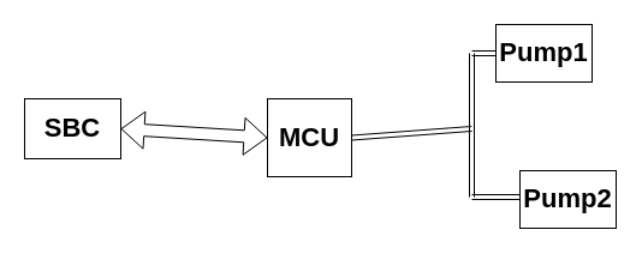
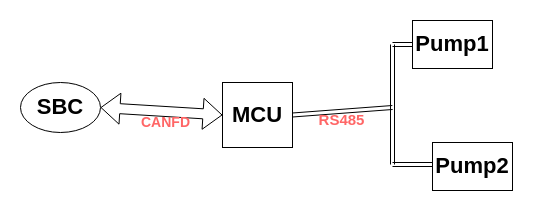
  <mxCell id="0" />
  <mxCell id="1" parent="0" />
- <mxCell id="2" value="&lt;font style=&quot;font-size: 22px;&quot;&gt;&lt;b&gt;SBC&lt;/b&gt;&lt;/font&gt;" style="rounded=0;whiteSpace=wrap;html=1;" vertex="1" parent="1"><mxGeometry x="20" y="82" width="80" height="50" as="geometry" /></mxCell>
+ <mxCell id="2" value="&lt;font style=&quot;font-size: 22px;&quot;&gt;&lt;b&gt;SBC&lt;/b&gt;&lt;/font&gt;" style="ellipse;whiteSpace=wrap;html=1;" vertex="1" parent="1"><mxGeometry x="20" y="82" width="80" height="50" as="geometry" /></mxCell>
  <mxCell id="3" value="&lt;font style=&quot;font-size: 22px;&quot;&gt;&lt;b&gt;MCU&lt;/b&gt;&lt;/font&gt;" style="rounded=0;whiteSpace=wrap;html=1;" vertex="1" parent="1"><mxGeometry x="222" y="82" width="70" height="65" as="geometry" /></mxCell>
  <mxCell id="4" value="&lt;font style=&quot;font-size: 22px;&quot;&gt;&lt;b&gt;Pump1&lt;/b&gt;&lt;/font&gt;" style="rounded=0;whiteSpace=wrap;html=1;" vertex="1" parent="1"><mxGeometry x="412" y="20" width="80" height="48" as="geometry" /></mxCell>
  <mxCell id="5" value="" style="shape=flexArrow;endArrow=classic;startArrow=classic;html=1;rounded=0;exitX=1;exitY=0.5;exitDx=0;exitDy=0;entryX=0;entryY=0.5;entryDx=0;entryDy=0;" edge="1" parent="1" source="2" target="3"><mxGeometry width="100" height="100" relative="1" as="geometry"><mxPoint x="122" y="172" as="sourcePoint" /><mxPoint x="222" y="172" as="targetPoint" /><Array as="points" /></mxGeometry></mxCell>
+ <mxCell id="6" value="&lt;b&gt;&lt;font color=&quot;#ff6666&quot; style=&quot;font-size: 14px;&quot;&gt;CANFD&lt;/font&gt;&lt;/b&gt;" style="text;html=1;align=center;verticalAlign=middle;resizable=0;points=[];autosize=1;" vertex="1" parent="1"><mxGeometry x="130" y="107" width="70" height="30" as="geometry" /></mxCell>
  <mxCell id="7" value="" style="shape=link;html=1;rounded=0;exitX=1;exitY=0.5;exitDx=0;exitDy=0;" edge="1" parent="1" source="3"><mxGeometry width="100" relative="1" as="geometry"><mxPoint x="322" y="232" as="sourcePoint" /><mxPoint x="392" y="107" as="targetPoint" /></mxGeometry></mxCell>
  <mxCell id="8" value="" style="shape=link;html=1;rounded=0;" edge="1" parent="1"><mxGeometry width="100" relative="1" as="geometry"><mxPoint x="392" y="164" as="sourcePoint" /><mxPoint x="392" y="44" as="targetPoint" /></mxGeometry></mxCell>
  <mxCell id="9" value="" style="shape=link;html=1;rounded=0;entryX=0;entryY=0.5;entryDx=0;entryDy=0;" edge="1" parent="1"><mxGeometry width="100" relative="1" as="geometry"><mxPoint x="392" y="164" as="sourcePoint" /><mxPoint x="432" y="164" as="targetPoint" /></mxGeometry></mxCell>
  <mxCell id="10" value="" style="shape=link;html=1;rounded=0;entryX=0;entryY=0.5;entryDx=0;entryDy=0;" edge="1" parent="1" target="4"><mxGeometry width="100" relative="1" as="geometry"><mxPoint x="392" y="44" as="sourcePoint" /><mxPoint x="382" y="234" as="targetPoint" /></mxGeometry></mxCell>
+ <mxCell id="11" value="&lt;b&gt;&lt;font color=&quot;#ff6666&quot; style=&quot;font-size: 15px;&quot;&gt;RS485&lt;/font&gt;&lt;/b&gt;" style="text;html=1;align=center;verticalAlign=middle;resizable=0;points=[];autosize=1;strokeColor=none;fillColor=none;" vertex="1" parent="1"><mxGeometry x="306" y="104" width="70" height="30" as="geometry" /></mxCell>
  <mxCell id="12" value="&lt;font style=&quot;font-size: 22px;&quot;&gt;&lt;b&gt;Pump2&lt;br&gt;&lt;/b&gt;&lt;/font&gt;" style="rounded=0;whiteSpace=wrap;html=1;" vertex="1" parent="1"><mxGeometry x="432" y="142" width="80" height="48" as="geometry" /></mxCell>
